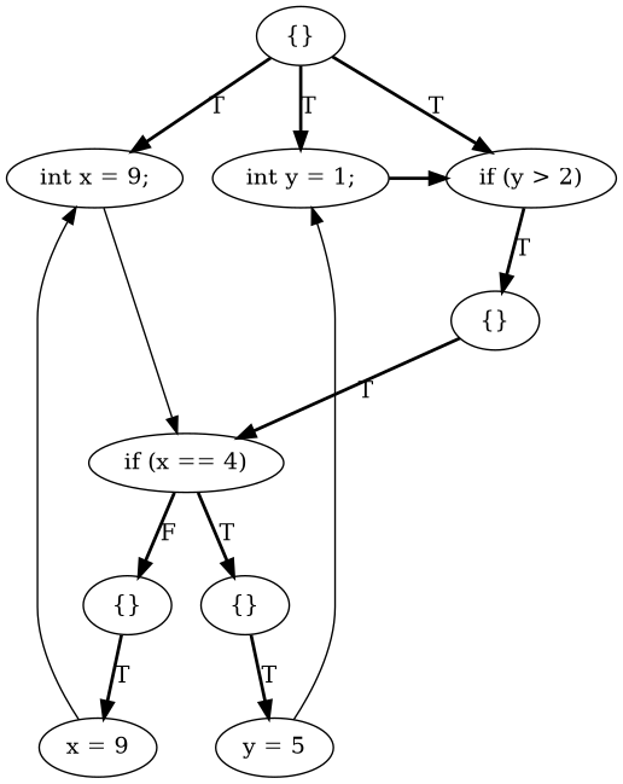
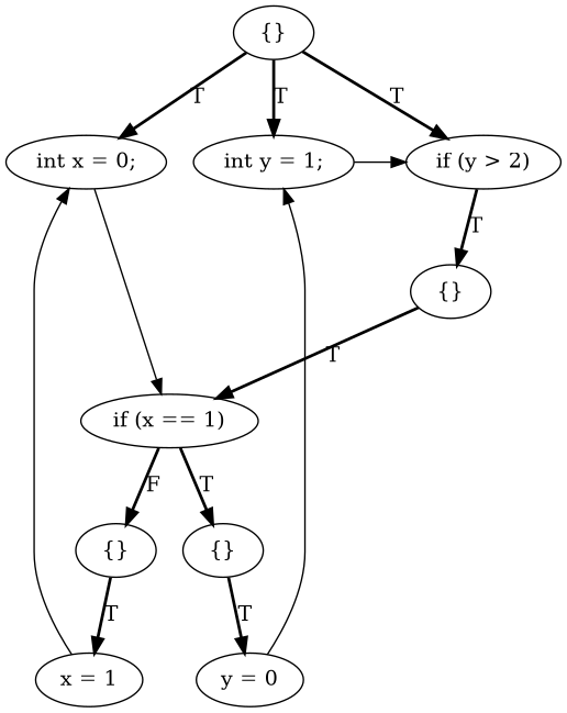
  digraph {
    rankdir=TD
    edge [style=bold]
-   n1 [label="int x = 9;"]
+   n1 [label="int x = 0;"]
    n2 [label="int y = 1;"]
    n3 [label="if (y > 2)"]
    n4 [label="{}"]
-   n5 [label="if (x == 4)"]
+   n5 [label="if (x == 1)"]
    n6 [label="{}"]
    n7 [label="{}"]
-   n8 [label="x = 9"]
-   n9 [label="y = 5"]
+   n8 [label="x = 1"]
+   n9 [label="y = 0"]
    n10 [label="{}"]
    subgraph sub_1 {
      rank=same
      n1
      n2
      n3
    }
    subgraph sub_2 {
      rank=same
      n4
    }
    subgraph sub_3 {
      rank=same
      n5
    }
    subgraph sub_4 {
      rank=same
      n6
      n7
    }
    subgraph sub_5 {
      rank=same
      n8
      n9
    }
    n1 -> n5 [style=""]
-   n2 -> n3
+   n2 -> n3 [style=""]
    n3 -> n4 [label=T]
    n4 -> n5 [label=T]
    n5 -> n6 [label=T]
    n5 -> n7 [label=F]
    n6 -> n9 [label=T]
    n7 -> n8 [label=T]
    n8 -> n1 [style=""]
    n9 -> n2 [style=""]
    n10 -> n1 [label=T]
    n10 -> n2 [label=T]
    n10 -> n3 [label=T]
  }
